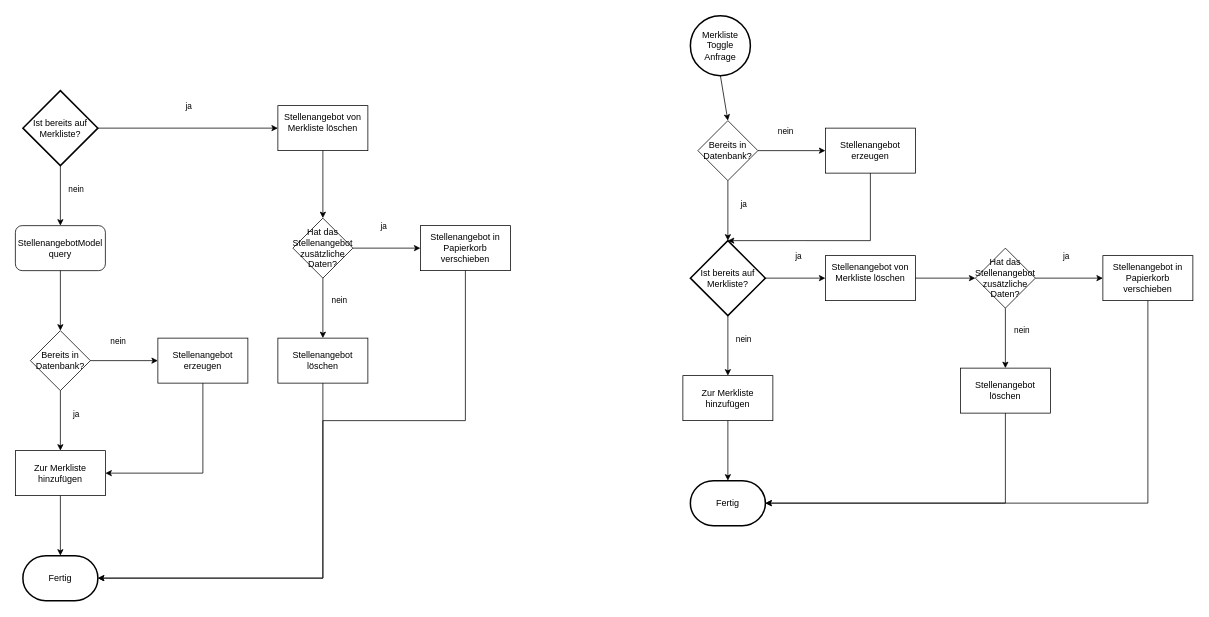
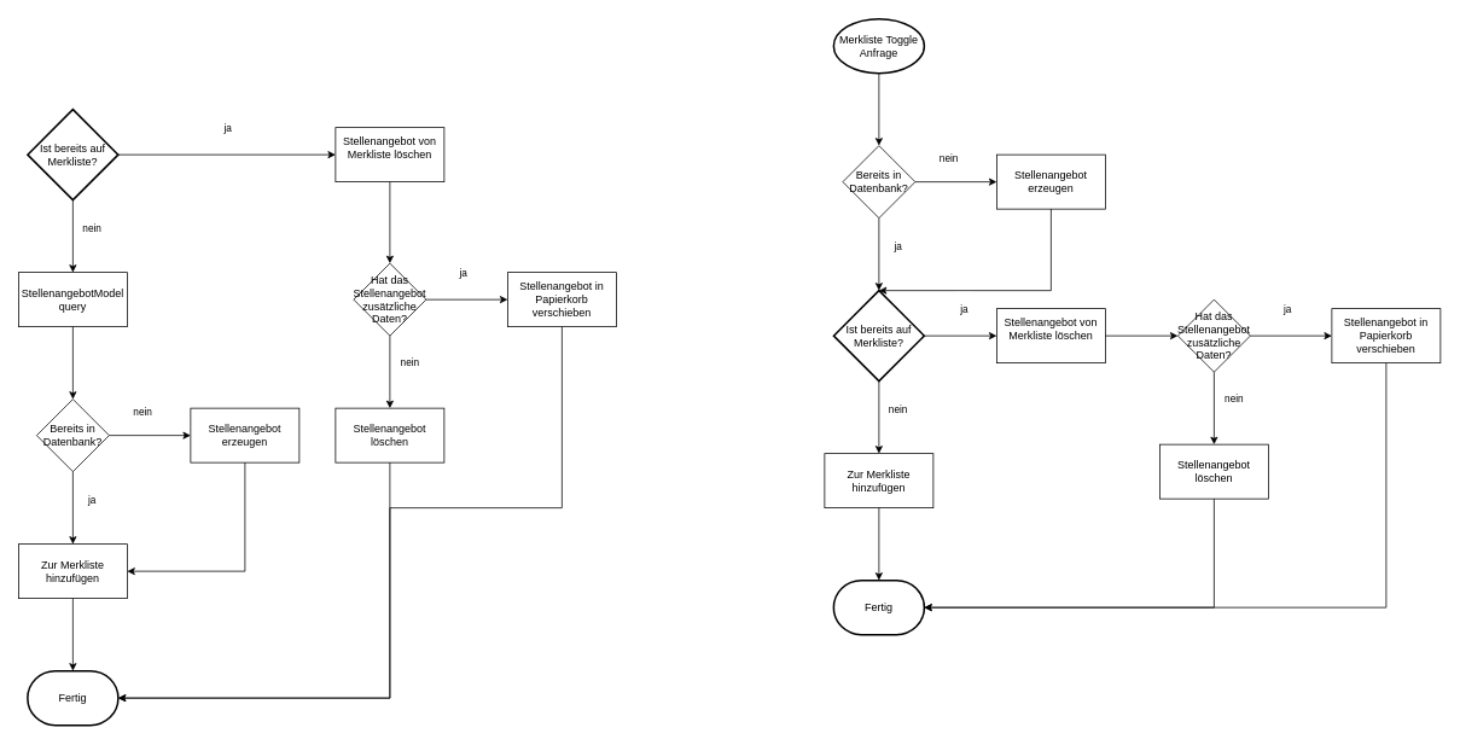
  <mxCell id="0" />
  <mxCell id="1" parent="0" />
  <mxCell id="2" value="Ist bereits auf Merkliste?" style="strokeWidth=2;html=1;shape=mxgraph.flowchart.decision;whiteSpace=wrap;" parent="1" vertex="1"><mxGeometry x="30" y="120" width="100" height="100" as="geometry" /></mxCell>
- <mxCell id="3" value="Merkliste Toggle Anfrage" style="strokeWidth=2;html=1;shape=mxgraph.flowchart.start_1;whiteSpace=wrap;" parent="1" vertex="1"><mxGeometry x="920" y="20" width="80" height="80" as="geometry" /></mxCell>
+ <mxCell id="3" value="Merkliste Toggle Anfrage" style="strokeWidth=2;html=1;shape=mxgraph.flowchart.start_1;whiteSpace=wrap;" parent="1" vertex="1"><mxGeometry x="920" y="20" width="100" height="60" as="geometry" /></mxCell>
  <mxCell id="4" value="Fertig" style="strokeWidth=2;html=1;shape=mxgraph.flowchart.terminator;whiteSpace=wrap;" parent="1" vertex="1"><mxGeometry x="30" y="740" width="100" height="60" as="geometry" /></mxCell>
  <mxCell id="5" value="" style="endArrow=classic;html=1;rounded=0;exitX=1;exitY=0.5;exitDx=0;exitDy=0;exitPerimeter=0;entryX=0;entryY=0.5;entryDx=0;entryDy=0;curved=0;" parent="1" source="2" target="7" edge="1"><mxGeometry width="50" height="50" relative="1" as="geometry"><mxPoint x="470" y="10" as="sourcePoint" /><mxPoint x="470" y="120" as="targetPoint" /></mxGeometry></mxCell>
  <mxCell id="6" value="&lt;div&gt;&lt;br&gt;&lt;/div&gt;&lt;div&gt;&amp;nbsp; ja&amp;nbsp;&amp;nbsp;&lt;br&gt;&lt;/div&gt;&lt;div&gt;&lt;br&gt;&lt;/div&gt;" style="edgeLabel;html=1;align=center;verticalAlign=middle;resizable=0;points=[];" parent="5" vertex="1" connectable="0"><mxGeometry x="-0.031" y="-2" relative="1" as="geometry"><mxPoint x="4" y="-32" as="offset" /></mxGeometry></mxCell>
  <mxCell id="7" value="Stellenangebot von Merkliste löschen&lt;div&gt;&lt;br&gt;&lt;/div&gt;" style="rounded=0;whiteSpace=wrap;html=1;" parent="1" vertex="1"><mxGeometry x="370" y="140" width="120" height="60" as="geometry" /></mxCell>
- <mxCell id="8" value="StellenangebotModel query" style="whiteSpace=wrap;html=1;rounded=1;" parent="1" vertex="1"><mxGeometry x="20" y="300" width="120" height="60" as="geometry" /></mxCell>
+ <mxCell id="8" value="StellenangebotModel query" style="rounded=0;whiteSpace=wrap;html=1;" parent="1" vertex="1"><mxGeometry x="20" y="300" width="120" height="60" as="geometry" /></mxCell>
  <mxCell id="9" value="" style="endArrow=classic;html=1;rounded=0;exitX=0.5;exitY=1;exitDx=0;exitDy=0;exitPerimeter=0;entryX=0.5;entryY=0;entryDx=0;entryDy=0;" parent="1" source="2" target="8" edge="1"><mxGeometry width="50" height="50" relative="1" as="geometry"><mxPoint x="220" y="330" as="sourcePoint" /><mxPoint x="270" y="280" as="targetPoint" /></mxGeometry></mxCell>
  <mxCell id="10" value="&lt;div&gt;&lt;br&gt;&lt;/div&gt;&amp;nbsp; nein&amp;nbsp;&amp;nbsp;&lt;div&gt;&lt;br&gt;&lt;/div&gt;" style="edgeLabel;html=1;align=center;verticalAlign=middle;resizable=0;points=[];spacingLeft=10;spacingRight=10;labelBorderColor=none;textShadow=0;" parent="9" vertex="1" connectable="0"><mxGeometry x="0.16" y="-2" relative="1" as="geometry"><mxPoint x="22" y="-16" as="offset" /></mxGeometry></mxCell>
  <mxCell id="11" value="Bereits in Datenbank?" style="rhombus;whiteSpace=wrap;html=1;" parent="1" vertex="1"><mxGeometry x="40" y="440" width="80" height="80" as="geometry" /></mxCell>
  <mxCell id="12" value="Stellenangebot&lt;div&gt;erzeugen&lt;/div&gt;" style="rounded=0;whiteSpace=wrap;html=1;" parent="1" vertex="1"><mxGeometry x="210" y="450" width="120" height="60" as="geometry" /></mxCell>
  <mxCell id="13" value="" style="endArrow=classic;html=1;rounded=0;exitX=1;exitY=0.5;exitDx=0;exitDy=0;entryX=0;entryY=0.5;entryDx=0;entryDy=0;" parent="1" source="11" target="12" edge="1"><mxGeometry width="50" height="50" relative="1" as="geometry"><mxPoint x="270" y="490" as="sourcePoint" /><mxPoint x="370" y="330" as="targetPoint" /></mxGeometry></mxCell>
  <mxCell id="14" value="Zur Merkliste hinzufügen" style="rounded=0;whiteSpace=wrap;html=1;" parent="1" vertex="1"><mxGeometry x="20" y="600" width="120" height="60" as="geometry" /></mxCell>
  <mxCell id="15" value="" style="endArrow=classic;html=1;rounded=0;exitX=0.5;exitY=1;exitDx=0;exitDy=0;entryX=0.5;entryY=0;entryDx=0;entryDy=0;" parent="1" source="11" target="14" edge="1"><mxGeometry width="50" height="50" relative="1" as="geometry"><mxPoint x="300" y="490" as="sourcePoint" /><mxPoint x="350" y="440" as="targetPoint" /></mxGeometry></mxCell>
  <mxCell id="16" value="" style="endArrow=classic;html=1;rounded=0;exitX=0.5;exitY=1;exitDx=0;exitDy=0;entryX=1;entryY=0.5;entryDx=0;entryDy=0;" parent="1" source="12" target="14" edge="1"><mxGeometry width="50" height="50" relative="1" as="geometry"><mxPoint x="430" y="360" as="sourcePoint" /><mxPoint x="550" y="440" as="targetPoint" /><Array as="points"><mxPoint x="270" y="630" /></Array></mxGeometry></mxCell>
  <mxCell id="17" value="" style="endArrow=classic;html=1;rounded=0;exitX=0.5;exitY=1;exitDx=0;exitDy=0;entryX=0.5;entryY=0;entryDx=0;entryDy=0;" parent="1" source="8" target="11" edge="1"><mxGeometry width="50" height="50" relative="1" as="geometry"><mxPoint x="140" y="430" as="sourcePoint" /><mxPoint x="190" y="380" as="targetPoint" /></mxGeometry></mxCell>
  <mxCell id="18" value="Hat das Stellenangebot zusätzliche Daten?" style="rhombus;whiteSpace=wrap;html=1;" parent="1" vertex="1"><mxGeometry x="390" y="290" width="80" height="80" as="geometry" /></mxCell>
  <mxCell id="19" value="Stellenangebot in Papierkorb verschieben" style="rounded=0;whiteSpace=wrap;html=1;" parent="1" vertex="1"><mxGeometry x="560" y="300" width="120" height="60" as="geometry" /></mxCell>
  <mxCell id="20" value="" style="endArrow=classic;html=1;rounded=0;exitX=0.5;exitY=1;exitDx=0;exitDy=0;entryX=0.5;entryY=0;entryDx=0;entryDy=0;" parent="1" source="18" target="21" edge="1"><mxGeometry width="50" height="50" relative="1" as="geometry"><mxPoint x="500" y="470" as="sourcePoint" /><mxPoint x="450" y="480" as="targetPoint" /></mxGeometry></mxCell>
  <mxCell id="21" value="Stellenangebot löschen" style="rounded=0;whiteSpace=wrap;html=1;" parent="1" vertex="1"><mxGeometry x="370" y="450" width="120" height="60" as="geometry" /></mxCell>
  <mxCell id="22" value="" style="endArrow=classic;html=1;rounded=0;exitX=0.5;exitY=1;exitDx=0;exitDy=0;entryX=0.5;entryY=0;entryDx=0;entryDy=0;" parent="1" source="7" target="18" edge="1"><mxGeometry width="50" height="50" relative="1" as="geometry"><mxPoint x="540" y="250" as="sourcePoint" /><mxPoint x="590" y="200" as="targetPoint" /></mxGeometry></mxCell>
  <mxCell id="23" value="&lt;div&gt;&lt;br&gt;&lt;/div&gt;&amp;nbsp; nein&amp;nbsp;&amp;nbsp;&lt;div&gt;&lt;br&gt;&lt;/div&gt;" style="edgeLabel;html=1;align=center;verticalAlign=middle;resizable=0;points=[];spacingLeft=10;spacingRight=10;labelBorderColor=none;textShadow=0;" parent="1" vertex="1" connectable="0"><mxGeometry x="170" y="450" as="geometry"><mxPoint x="-14" y="3" as="offset" /></mxGeometry></mxCell>
  <mxCell id="24" value="&lt;div&gt;&lt;br&gt;&lt;/div&gt;&lt;div&gt;&amp;nbsp; nein&amp;nbsp;&amp;nbsp;&lt;br&gt;&lt;/div&gt;&lt;div&gt;&lt;br&gt;&lt;/div&gt;" style="edgeLabel;html=1;align=center;verticalAlign=middle;resizable=0;points=[];spacingLeft=10;spacingRight=10;labelBorderColor=none;textShadow=0;" parent="1" vertex="1" connectable="0"><mxGeometry x="410" y="400" as="geometry"><mxPoint x="41" y="-2" as="offset" /></mxGeometry></mxCell>
  <mxCell id="25" value="" style="endArrow=classic;html=1;rounded=0;exitX=0.5;exitY=1;exitDx=0;exitDy=0;" parent="1" source="14" target="4" edge="1"><mxGeometry width="50" height="50" relative="1" as="geometry"><mxPoint x="230" y="880" as="sourcePoint" /><mxPoint x="280" y="830" as="targetPoint" /></mxGeometry></mxCell>
  <mxCell id="26" value="" style="endArrow=classic;html=1;rounded=0;exitX=0.5;exitY=1;exitDx=0;exitDy=0;entryX=1;entryY=0.5;entryDx=0;entryDy=0;entryPerimeter=0;" parent="1" source="19" target="4" edge="1"><mxGeometry width="50" height="50" relative="1" as="geometry"><mxPoint x="640" y="460" as="sourcePoint" /><mxPoint x="130" y="950" as="targetPoint" /><Array as="points"><mxPoint x="620" y="560" /><mxPoint x="430" y="560" /><mxPoint x="430" y="770" /></Array></mxGeometry></mxCell>
  <mxCell id="27" value="" style="endArrow=classic;html=1;rounded=0;exitX=0.5;exitY=1;exitDx=0;exitDy=0;entryX=1;entryY=0.5;entryDx=0;entryDy=0;entryPerimeter=0;" parent="1" source="21" target="4" edge="1"><mxGeometry width="50" height="50" relative="1" as="geometry"><mxPoint x="690" y="700" as="sourcePoint" /><mxPoint x="740" y="650" as="targetPoint" /><Array as="points"><mxPoint x="430" y="770" /></Array></mxGeometry></mxCell>
  <mxCell id="28" value="" style="endArrow=classic;html=1;rounded=0;exitX=0.5;exitY=1;exitDx=0;exitDy=0;exitPerimeter=0;entryX=0.5;entryY=0;entryDx=0;entryDy=0;" parent="1" source="3" target="32" edge="1"><mxGeometry width="50" height="50" relative="1" as="geometry"><mxPoint x="969.5" y="80" as="sourcePoint" /><mxPoint x="970" y="160" as="targetPoint" /></mxGeometry></mxCell>
  <mxCell id="29" value="&lt;div&gt;&lt;br&gt;&lt;/div&gt;&lt;div&gt;&amp;nbsp; ja&amp;nbsp;&amp;nbsp;&lt;/div&gt;&lt;div&gt;&amp;nbsp;&lt;/div&gt;" style="edgeLabel;html=1;align=center;verticalAlign=middle;resizable=0;points=[];textShadow=0;labelBorderColor=none;" parent="1" vertex="1" connectable="0"><mxGeometry x="100" y="550" as="geometry" /></mxCell>
  <mxCell id="30" value="" style="endArrow=classic;html=1;rounded=0;exitX=1;exitY=0.5;exitDx=0;exitDy=0;entryX=0;entryY=0.5;entryDx=0;entryDy=0;" parent="1" source="18" target="19" edge="1"><mxGeometry width="50" height="50" relative="1" as="geometry"><mxPoint x="470" y="305" as="sourcePoint" /><mxPoint x="560" y="305" as="targetPoint" /></mxGeometry></mxCell>
  <mxCell id="31" value="&lt;div&gt;&lt;br&gt;&lt;/div&gt;&lt;div&gt;&amp;nbsp; ja&amp;nbsp;&amp;nbsp;&lt;br&gt;&lt;/div&gt;&lt;div&gt;&lt;br&gt;&lt;/div&gt;" style="edgeLabel;html=1;align=center;verticalAlign=middle;resizable=0;points=[];" parent="1" vertex="1" connectable="0"><mxGeometry x="510" y="300" as="geometry" /></mxCell>
  <mxCell id="32" value="Bereits in Datenbank?" style="rhombus;whiteSpace=wrap;html=1;" vertex="1" parent="1"><mxGeometry x="930" y="160" width="80" height="80" as="geometry" /></mxCell>
  <mxCell id="33" value="Stellenangebot&lt;div&gt;erzeugen&lt;/div&gt;" style="rounded=0;whiteSpace=wrap;html=1;" vertex="1" parent="1"><mxGeometry x="1100" y="170" width="120" height="60" as="geometry" /></mxCell>
  <mxCell id="34" value="" style="endArrow=classic;html=1;rounded=0;exitX=1;exitY=0.5;exitDx=0;exitDy=0;entryX=0;entryY=0.5;entryDx=0;entryDy=0;" edge="1" parent="1" source="32" target="33"><mxGeometry width="50" height="50" relative="1" as="geometry"><mxPoint x="1160" y="210" as="sourcePoint" /><mxPoint x="1260" y="50" as="targetPoint" /></mxGeometry></mxCell>
  <mxCell id="35" value="" style="endArrow=classic;html=1;rounded=0;exitX=0.5;exitY=1;exitDx=0;exitDy=0;entryX=0.5;entryY=0;entryDx=0;entryDy=0;entryPerimeter=0;" edge="1" parent="1" source="32" target="39"><mxGeometry width="50" height="50" relative="1" as="geometry"><mxPoint x="1190" y="210" as="sourcePoint" /><mxPoint x="970" y="320" as="targetPoint" /></mxGeometry></mxCell>
  <mxCell id="36" value="" style="endArrow=classic;html=1;rounded=0;exitX=0.5;exitY=1;exitDx=0;exitDy=0;entryX=0.5;entryY=0;entryDx=0;entryDy=0;entryPerimeter=0;" edge="1" parent="1" source="33" target="39"><mxGeometry width="50" height="50" relative="1" as="geometry"><mxPoint x="1320" y="80" as="sourcePoint" /><mxPoint x="1000" y="330" as="targetPoint" /><Array as="points"><mxPoint x="1160" y="320" /></Array></mxGeometry></mxCell>
  <mxCell id="37" value="&lt;div&gt;&lt;br&gt;&lt;/div&gt;&amp;nbsp; nein&amp;nbsp;&amp;nbsp;&lt;div&gt;&lt;br&gt;&lt;/div&gt;" style="edgeLabel;html=1;align=center;verticalAlign=middle;resizable=0;points=[];spacingLeft=10;spacingRight=10;labelBorderColor=none;textShadow=0;" vertex="1" connectable="0" parent="1"><mxGeometry x="1060" y="170" as="geometry"><mxPoint x="-14" y="3" as="offset" /></mxGeometry></mxCell>
  <mxCell id="38" value="&lt;div&gt;&lt;br&gt;&lt;/div&gt;&lt;div&gt;&amp;nbsp; ja&amp;nbsp;&amp;nbsp;&lt;/div&gt;&lt;div&gt;&amp;nbsp;&lt;/div&gt;" style="edgeLabel;html=1;align=center;verticalAlign=middle;resizable=0;points=[];textShadow=0;labelBorderColor=none;" vertex="1" connectable="0" parent="1"><mxGeometry x="990" y="270" as="geometry" /></mxCell>
  <mxCell id="39" value="Ist bereits auf Merkliste?" style="strokeWidth=2;html=1;shape=mxgraph.flowchart.decision;whiteSpace=wrap;" vertex="1" parent="1"><mxGeometry x="920" y="320" width="100" height="100" as="geometry" /></mxCell>
  <mxCell id="40" value="" style="endArrow=classic;html=1;rounded=0;exitX=1;exitY=0.5;exitDx=0;exitDy=0;exitPerimeter=0;curved=0;entryX=0;entryY=0.5;entryDx=0;entryDy=0;" edge="1" parent="1" source="39" target="47"><mxGeometry width="50" height="50" relative="1" as="geometry"><mxPoint x="1360" y="210" as="sourcePoint" /><mxPoint x="1060" y="420" as="targetPoint" /></mxGeometry></mxCell>
  <mxCell id="41" value="&lt;div&gt;&lt;br&gt;&lt;/div&gt;&lt;div&gt;&amp;nbsp; ja&amp;nbsp;&amp;nbsp;&lt;br&gt;&lt;/div&gt;&lt;div&gt;&lt;br&gt;&lt;/div&gt;" style="edgeLabel;html=1;align=center;verticalAlign=middle;resizable=0;points=[];" vertex="1" connectable="0" parent="40"><mxGeometry x="-0.031" y="-2" relative="1" as="geometry"><mxPoint x="4" y="-32" as="offset" /></mxGeometry></mxCell>
  <mxCell id="42" value="" style="endArrow=classic;html=1;rounded=0;exitX=0.5;exitY=1;exitDx=0;exitDy=0;exitPerimeter=0;entryX=0.5;entryY=0;entryDx=0;entryDy=0;" edge="1" parent="1" source="39" target="45"><mxGeometry width="50" height="50" relative="1" as="geometry"><mxPoint x="1110" y="530" as="sourcePoint" /><mxPoint x="950" y="480" as="targetPoint" /></mxGeometry></mxCell>
  <mxCell id="43" value="&lt;div&gt;&lt;br&gt;&lt;/div&gt;&amp;nbsp; nein&amp;nbsp;&amp;nbsp;&lt;div&gt;&lt;br&gt;&lt;/div&gt;" style="edgeLabel;html=1;align=center;verticalAlign=middle;resizable=0;points=[];spacingLeft=10;spacingRight=10;labelBorderColor=none;textShadow=0;" vertex="1" connectable="0" parent="42"><mxGeometry x="0.16" y="-2" relative="1" as="geometry"><mxPoint x="22" y="-16" as="offset" /></mxGeometry></mxCell>
  <mxCell id="44" value="Fertig" style="strokeWidth=2;html=1;shape=mxgraph.flowchart.terminator;whiteSpace=wrap;" vertex="1" parent="1"><mxGeometry x="920" y="640" width="100" height="60" as="geometry" /></mxCell>
  <mxCell id="45" value="Zur Merkliste hinzufügen" style="rounded=0;whiteSpace=wrap;html=1;" vertex="1" parent="1"><mxGeometry x="910" y="500" width="120" height="60" as="geometry" /></mxCell>
  <mxCell id="46" value="" style="endArrow=classic;html=1;rounded=0;exitX=0.5;exitY=1;exitDx=0;exitDy=0;" edge="1" parent="1" source="45" target="44"><mxGeometry width="50" height="50" relative="1" as="geometry"><mxPoint x="1120" y="780" as="sourcePoint" /><mxPoint x="1170" y="730" as="targetPoint" /></mxGeometry></mxCell>
  <mxCell id="47" value="Stellenangebot von Merkliste löschen&lt;div&gt;&lt;br&gt;&lt;/div&gt;" style="rounded=0;whiteSpace=wrap;html=1;" vertex="1" parent="1"><mxGeometry x="1100" y="340" width="120" height="60" as="geometry" /></mxCell>
  <mxCell id="48" value="Hat das Stellenangebot zusätzliche Daten?" style="rhombus;whiteSpace=wrap;html=1;" vertex="1" parent="1"><mxGeometry x="1300" y="330" width="80" height="80" as="geometry" /></mxCell>
  <mxCell id="49" value="Stellenangebot in Papierkorb verschieben" style="rounded=0;whiteSpace=wrap;html=1;" vertex="1" parent="1"><mxGeometry x="1470" y="340" width="120" height="60" as="geometry" /></mxCell>
  <mxCell id="50" value="" style="endArrow=classic;html=1;rounded=0;exitX=0.5;exitY=1;exitDx=0;exitDy=0;entryX=0.5;entryY=0;entryDx=0;entryDy=0;" edge="1" parent="1" source="48" target="51"><mxGeometry width="50" height="50" relative="1" as="geometry"><mxPoint x="1410" y="510" as="sourcePoint" /><mxPoint x="1360" y="520" as="targetPoint" /></mxGeometry></mxCell>
  <mxCell id="51" value="Stellenangebot löschen" style="rounded=0;whiteSpace=wrap;html=1;" vertex="1" parent="1"><mxGeometry x="1280" y="490" width="120" height="60" as="geometry" /></mxCell>
  <mxCell id="52" value="" style="endArrow=classic;html=1;rounded=0;exitX=1;exitY=0.5;exitDx=0;exitDy=0;entryX=0;entryY=0.5;entryDx=0;entryDy=0;" edge="1" parent="1" source="47" target="48"><mxGeometry width="50" height="50" relative="1" as="geometry"><mxPoint x="1270" y="450" as="sourcePoint" /><mxPoint x="1320" y="400" as="targetPoint" /></mxGeometry></mxCell>
  <mxCell id="53" value="&lt;div&gt;&lt;br&gt;&lt;/div&gt;&lt;div&gt;&amp;nbsp; nein&amp;nbsp;&amp;nbsp;&lt;br&gt;&lt;/div&gt;&lt;div&gt;&lt;br&gt;&lt;/div&gt;" style="edgeLabel;html=1;align=center;verticalAlign=middle;resizable=0;points=[];spacingLeft=10;spacingRight=10;labelBorderColor=none;textShadow=0;" vertex="1" connectable="0" parent="1"><mxGeometry x="1320" y="440" as="geometry"><mxPoint x="41" y="-2" as="offset" /></mxGeometry></mxCell>
  <mxCell id="54" value="" style="endArrow=classic;html=1;rounded=0;exitX=1;exitY=0.5;exitDx=0;exitDy=0;entryX=0;entryY=0.5;entryDx=0;entryDy=0;" edge="1" parent="1" source="48" target="49"><mxGeometry width="50" height="50" relative="1" as="geometry"><mxPoint x="1380" y="345" as="sourcePoint" /><mxPoint x="1470" y="345" as="targetPoint" /></mxGeometry></mxCell>
  <mxCell id="55" value="&lt;div&gt;&lt;br&gt;&lt;/div&gt;&lt;div&gt;&amp;nbsp; ja&amp;nbsp;&amp;nbsp;&lt;br&gt;&lt;/div&gt;&lt;div&gt;&lt;br&gt;&lt;/div&gt;" style="edgeLabel;html=1;align=center;verticalAlign=middle;resizable=0;points=[];" vertex="1" connectable="0" parent="1"><mxGeometry x="1420" y="340" as="geometry" /></mxCell>
  <mxCell id="56" value="" style="endArrow=classic;html=1;rounded=0;exitX=0.5;exitY=1;exitDx=0;exitDy=0;entryX=1;entryY=0.5;entryDx=0;entryDy=0;entryPerimeter=0;" edge="1" parent="1" source="51" target="44"><mxGeometry width="50" height="50" relative="1" as="geometry"><mxPoint x="1340" y="710" as="sourcePoint" /><mxPoint x="1390" y="660" as="targetPoint" /><Array as="points"><mxPoint x="1340" y="670" /></Array></mxGeometry></mxCell>
  <mxCell id="57" value="" style="endArrow=classic;html=1;rounded=0;exitX=0.5;exitY=1;exitDx=0;exitDy=0;entryX=1;entryY=0.5;entryDx=0;entryDy=0;entryPerimeter=0;" edge="1" parent="1" source="49" target="44"><mxGeometry width="50" height="50" relative="1" as="geometry"><mxPoint x="1540" y="580" as="sourcePoint" /><mxPoint x="1590" y="530" as="targetPoint" /><Array as="points"><mxPoint x="1530" y="670" /></Array></mxGeometry></mxCell>
